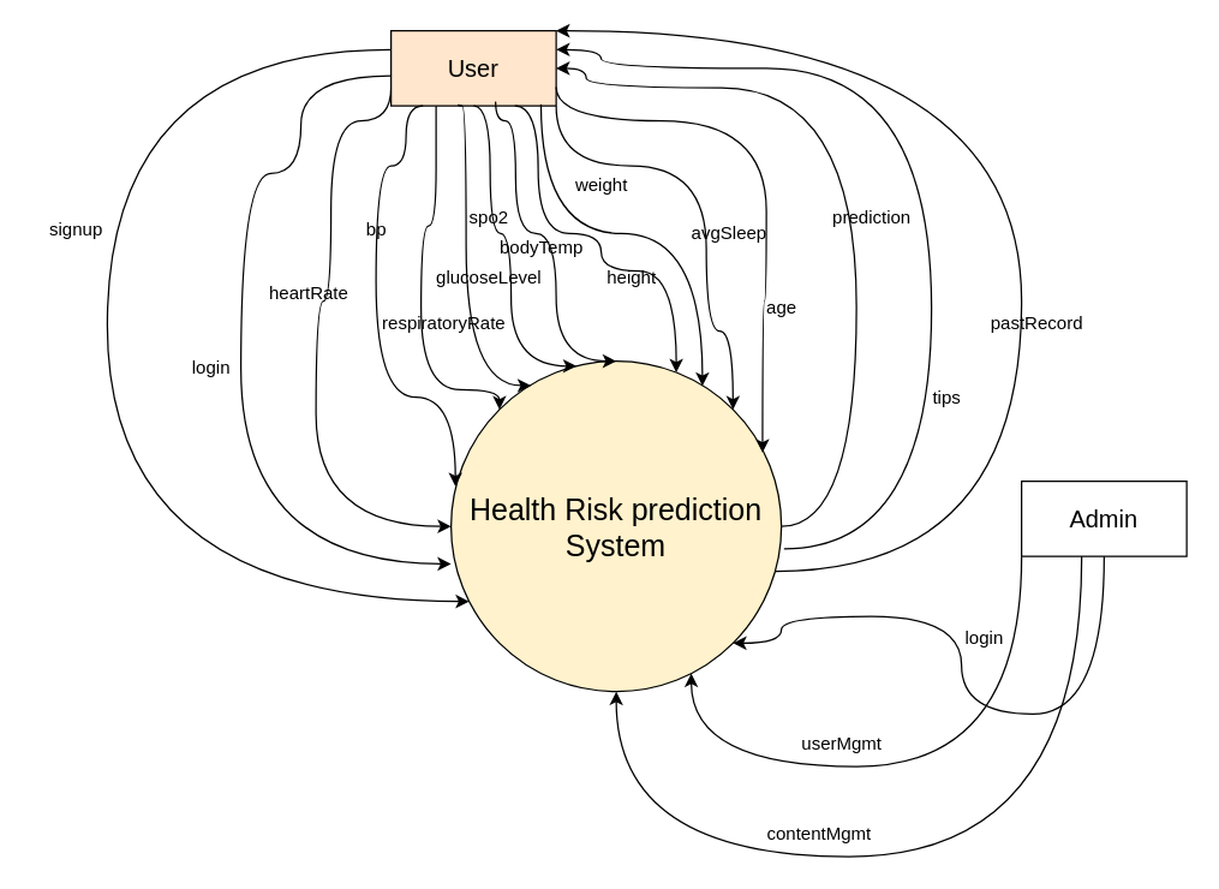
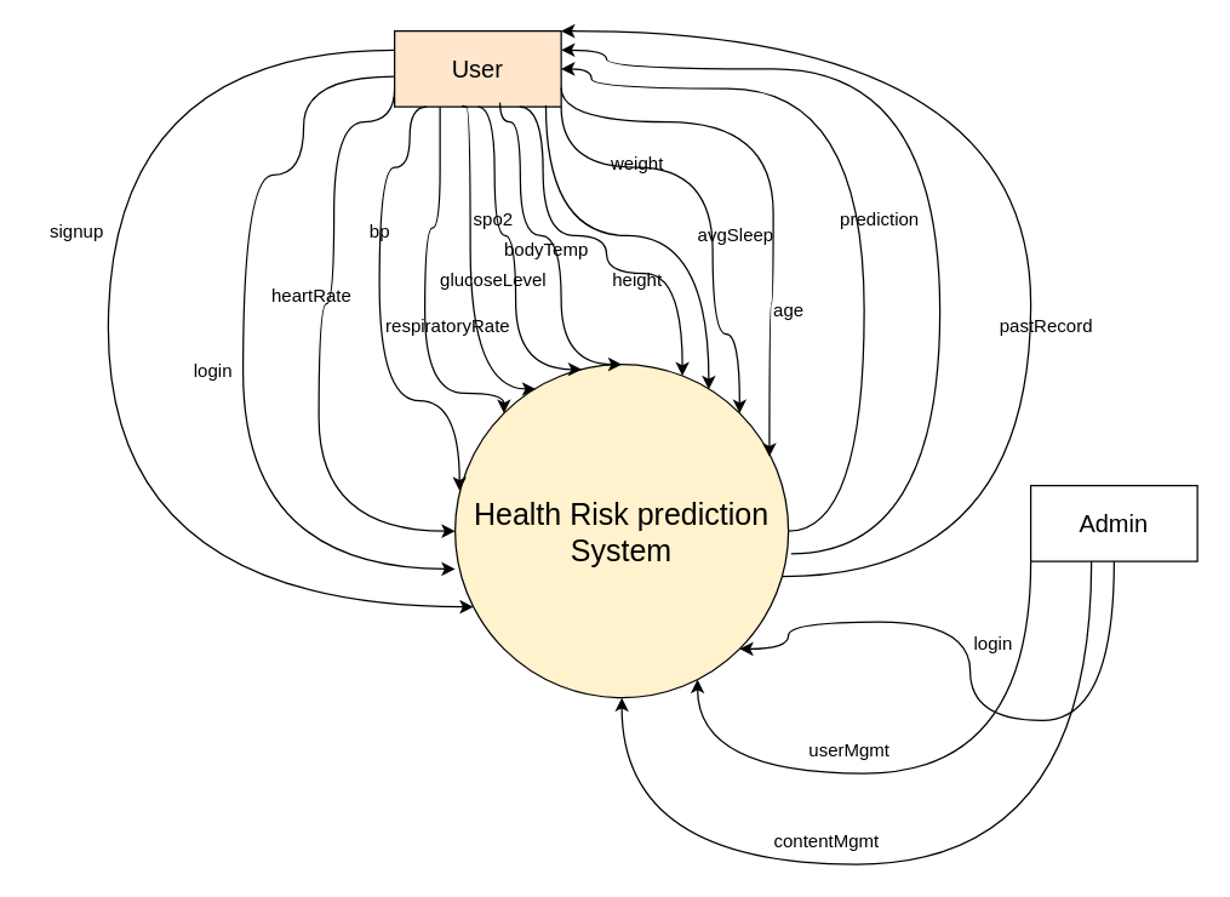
  <mxCell id="0" />
  <mxCell id="1" parent="0" />
  <mxCell id="2" style="edgeStyle=orthogonalEdgeStyle;rounded=0;orthogonalLoop=1;jettySize=auto;html=1;entryX=1;entryY=0.5;entryDx=0;entryDy=0;curved=1;" parent="1" source="5" target="8" edge="1"><mxGeometry relative="1" as="geometry"><Array as="points"><mxPoint x="570" y="350" /><mxPoint x="570" y="58" /><mxPoint x="390" y="58" /><mxPoint x="390" y="45" /></Array></mxGeometry></mxCell>
  <mxCell id="3" style="edgeStyle=orthogonalEdgeStyle;rounded=0;orthogonalLoop=1;jettySize=auto;html=1;entryX=1;entryY=0;entryDx=0;entryDy=0;curved=1;" parent="1" source="5" target="8" edge="1"><mxGeometry relative="1" as="geometry"><Array as="points"><mxPoint x="680" y="380" /><mxPoint x="680" y="20" /></Array></mxGeometry></mxCell>
  <mxCell id="4" style="edgeStyle=orthogonalEdgeStyle;rounded=0;orthogonalLoop=1;jettySize=auto;html=1;entryX=1;entryY=0.25;entryDx=0;entryDy=0;curved=1;exitX=1.008;exitY=0.568;exitDx=0;exitDy=0;exitPerimeter=0;" edge="1" parent="1" source="5" target="8"><mxGeometry relative="1" as="geometry"><Array as="points"><mxPoint x="620" y="365" /><mxPoint x="620" y="45" /><mxPoint x="400" y="45" /><mxPoint x="400" y="33" /></Array></mxGeometry></mxCell>
  <mxCell id="5" value="&lt;font style=&quot;font-size: 20px;&quot;&gt;Health Risk prediction System&lt;/font&gt;" style="ellipse;whiteSpace=wrap;html=1;aspect=fixed;fillColor=#fff2cc;" parent="1" vertex="1"><mxGeometry x="300" y="240" width="220" height="220" as="geometry" /></mxCell>
  <mxCell id="6" style="edgeStyle=orthogonalEdgeStyle;rounded=0;orthogonalLoop=1;jettySize=auto;html=1;entryX=0;entryY=0.5;entryDx=0;entryDy=0;curved=1;exitX=0;exitY=0.75;exitDx=0;exitDy=0;" parent="1" source="8" target="5" edge="1"><mxGeometry relative="1" as="geometry"><Array as="points"><mxPoint x="260" y="80" /><mxPoint x="220" y="80" /><mxPoint x="220" y="200" /><mxPoint x="210" y="200" /><mxPoint x="210" y="350" /></Array></mxGeometry></mxCell>
  <mxCell id="7" style="edgeStyle=orthogonalEdgeStyle;rounded=0;orthogonalLoop=1;jettySize=auto;html=1;curved=1;exitX=0;exitY=0.25;exitDx=0;exitDy=0;" parent="1" source="8" target="5" edge="1"><mxGeometry relative="1" as="geometry"><mxPoint x="70" y="350" as="targetPoint" /><Array as="points"><mxPoint x="71" y="33" /><mxPoint x="71" y="400" /></Array></mxGeometry></mxCell>
  <mxCell id="8" value="&lt;font style=&quot;font-size: 16px;&quot;&gt;User&lt;/font&gt;" style="rounded=0;whiteSpace=wrap;html=1;fillColor=#ffe6cc;" parent="1" vertex="1"><mxGeometry x="260" y="20" width="110" height="50" as="geometry" /></mxCell>
  <mxCell id="9" style="edgeStyle=orthogonalEdgeStyle;rounded=0;orthogonalLoop=1;jettySize=auto;html=1;entryX=1;entryY=1;entryDx=0;entryDy=0;curved=1;" parent="1" source="12" target="5" edge="1"><mxGeometry relative="1" as="geometry"><Array as="points"><mxPoint x="640" y="475" /><mxPoint x="640" y="410" /><mxPoint x="520" y="410" /><mxPoint x="520" y="428" /></Array></mxGeometry></mxCell>
  <mxCell id="10" style="edgeStyle=orthogonalEdgeStyle;rounded=0;orthogonalLoop=1;jettySize=auto;html=1;curved=1;exitX=0;exitY=1;exitDx=0;exitDy=0;" parent="1" source="12" target="5" edge="1"><mxGeometry relative="1" as="geometry"><Array as="points"><mxPoint x="680" y="510" /><mxPoint x="460" y="510" /></Array></mxGeometry></mxCell>
  <mxCell id="11" style="edgeStyle=orthogonalEdgeStyle;rounded=0;orthogonalLoop=1;jettySize=auto;html=1;entryX=0.5;entryY=1;entryDx=0;entryDy=0;curved=1;exitX=0.364;exitY=1;exitDx=0;exitDy=0;exitPerimeter=0;" edge="1" parent="1" source="12" target="5"><mxGeometry relative="1" as="geometry"><Array as="points"><mxPoint x="720" y="570" /><mxPoint x="410" y="570" /></Array></mxGeometry></mxCell>
  <mxCell id="12" value="&lt;font style=&quot;font-size: 16px;&quot;&gt;Admin&lt;/font&gt;" style="rounded=0;whiteSpace=wrap;html=1;" parent="1" vertex="1"><mxGeometry x="680" y="320" width="110" height="50" as="geometry" /></mxCell>
  <mxCell id="13" style="edgeStyle=orthogonalEdgeStyle;rounded=0;orthogonalLoop=1;jettySize=auto;html=1;curved=1;exitX=0;exitY=0.5;exitDx=0;exitDy=0;entryX=0;entryY=0.591;entryDx=0;entryDy=0;entryPerimeter=0;" parent="1" edge="1"><mxGeometry relative="1" as="geometry"><mxPoint x="260" y="49.98" as="sourcePoint" /><mxPoint x="300" y="375" as="targetPoint" /><Array as="points"><mxPoint x="200" y="50" /><mxPoint x="200" y="115" /><mxPoint x="160" y="115" /><mxPoint x="160" y="375" /></Array></mxGeometry></mxCell>
  <mxCell id="14" style="edgeStyle=orthogonalEdgeStyle;rounded=0;orthogonalLoop=1;jettySize=auto;html=1;entryX=0.013;entryY=0.379;entryDx=0;entryDy=0;curved=1;exitX=0.193;exitY=0.98;exitDx=0;exitDy=0;exitPerimeter=0;entryPerimeter=0;" parent="1" target="5" edge="1"><mxGeometry relative="1" as="geometry"><mxPoint x="281.23" y="70" as="sourcePoint" /><mxPoint x="343.56" y="263.66" as="targetPoint" /><Array as="points"><mxPoint x="270" y="70" /><mxPoint x="270" y="110" /><mxPoint x="250" y="110" /><mxPoint x="250" y="264" /><mxPoint x="303" y="264" /></Array></mxGeometry></mxCell>
  <mxCell id="15" style="edgeStyle=orthogonalEdgeStyle;rounded=0;orthogonalLoop=1;jettySize=auto;html=1;entryX=0;entryY=0;entryDx=0;entryDy=0;curved=1;" parent="1" target="5" edge="1"><mxGeometry relative="1" as="geometry"><mxPoint x="290" y="70" as="sourcePoint" /><mxPoint x="362" y="302" as="targetPoint" /><Array as="points"><mxPoint x="290" y="73" /><mxPoint x="290" y="150" /><mxPoint x="280" y="150" /><mxPoint x="280" y="259" /><mxPoint x="332" y="259" /></Array></mxGeometry></mxCell>
  <mxCell id="16" style="edgeStyle=orthogonalEdgeStyle;rounded=0;orthogonalLoop=1;jettySize=auto;html=1;entryX=0.242;entryY=0.074;entryDx=0;entryDy=0;curved=1;entryPerimeter=0;exitX=0.407;exitY=0.98;exitDx=0;exitDy=0;exitPerimeter=0;" parent="1" target="5" edge="1" source="8"><mxGeometry relative="1" as="geometry"><mxPoint x="320" y="70" as="sourcePoint" /><mxPoint x="339.75" y="250.78" as="targetPoint" /><Array as="points"><mxPoint x="305" y="70" /><mxPoint x="310" y="70" /><mxPoint x="310" y="256" /></Array></mxGeometry></mxCell>
  <mxCell id="17" style="edgeStyle=orthogonalEdgeStyle;rounded=0;orthogonalLoop=1;jettySize=auto;html=1;entryX=0.5;entryY=0;entryDx=0;entryDy=0;curved=1;exitX=0.633;exitY=0.944;exitDx=0;exitDy=0;exitPerimeter=0;" parent="1" source="8" target="5" edge="1"><mxGeometry relative="1" as="geometry"><mxPoint x="365" y="120" as="sourcePoint" /><mxPoint x="382" y="322" as="targetPoint" /><Array as="points"><mxPoint x="330" y="80" /><mxPoint x="343" y="80" /><mxPoint x="343" y="155" /><mxPoint x="370" y="155" /><mxPoint x="370" y="240" /></Array></mxGeometry></mxCell>
  <mxCell id="18" style="edgeStyle=orthogonalEdgeStyle;rounded=0;orthogonalLoop=1;jettySize=auto;html=1;entryX=0.38;entryY=0.015;entryDx=0;entryDy=0;curved=1;entryPerimeter=0;exitX=0.5;exitY=1;exitDx=0;exitDy=0;" parent="1" source="8" target="5" edge="1"><mxGeometry relative="1" as="geometry"><mxPoint x="375" y="130" as="sourcePoint" /><mxPoint x="392" y="332" as="targetPoint" /><Array as="points"><mxPoint x="326" y="70" /><mxPoint x="326" y="155" /><mxPoint x="340" y="155" /><mxPoint x="340" y="243" /></Array></mxGeometry></mxCell>
  <mxCell id="19" style="edgeStyle=orthogonalEdgeStyle;rounded=0;orthogonalLoop=1;jettySize=auto;html=1;curved=1;exitX=0.75;exitY=1;exitDx=0;exitDy=0;" parent="1" source="8" target="5" edge="1"><mxGeometry relative="1" as="geometry"><mxPoint x="385" y="140" as="sourcePoint" /><mxPoint x="450" y="220" as="targetPoint" /><Array as="points"><mxPoint x="358" y="70" /><mxPoint x="358" y="155" /><mxPoint x="400" y="155" /><mxPoint x="400" y="180" /><mxPoint x="450" y="180" /></Array></mxGeometry></mxCell>
  <mxCell id="20" style="edgeStyle=orthogonalEdgeStyle;rounded=0;orthogonalLoop=1;jettySize=auto;html=1;entryX=0.761;entryY=0.075;entryDx=0;entryDy=0;curved=1;entryPerimeter=0;exitX=0.908;exitY=0.98;exitDx=0;exitDy=0;exitPerimeter=0;" parent="1" source="8" target="5" edge="1"><mxGeometry relative="1" as="geometry"><mxPoint x="410" y="90" as="sourcePoint" /><mxPoint x="412" y="352" as="targetPoint" /></mxGeometry></mxCell>
  <mxCell id="21" value="bp" style="text;html=1;align=center;verticalAlign=middle;resizable=0;points=[];autosize=1;strokeColor=none;fillColor=none;" parent="1" vertex="1"><mxGeometry x="230" y="138" width="40" height="30" as="geometry" /></mxCell>
  <mxCell id="22" value="heartRate" style="text;html=1;align=center;verticalAlign=middle;resizable=0;points=[];autosize=1;strokeColor=none;fillColor=none;" parent="1" vertex="1"><mxGeometry x="165" y="180" width="80" height="30" as="geometry" /></mxCell>
  <mxCell id="23" value="glucoseLevel" style="text;html=1;align=center;verticalAlign=middle;resizable=0;points=[];autosize=1;strokeColor=none;fillColor=none;" parent="1" vertex="1"><mxGeometry x="280" y="170" width="90" height="30" as="geometry" /></mxCell>
  <mxCell id="24" value="respiratoryRate" style="text;html=1;align=center;verticalAlign=middle;resizable=0;points=[];autosize=1;strokeColor=none;fillColor=none;" parent="1" vertex="1"><mxGeometry x="240" y="200" width="110" height="30" as="geometry" /></mxCell>
  <mxCell id="25" value="height" style="text;html=1;align=center;verticalAlign=middle;resizable=0;points=[];autosize=1;strokeColor=none;fillColor=none;" parent="1" vertex="1"><mxGeometry x="390" y="170" width="60" height="30" as="geometry" /></mxCell>
  <mxCell id="26" value="spo2" style="text;html=1;align=center;verticalAlign=middle;resizable=0;points=[];autosize=1;strokeColor=none;fillColor=none;" parent="1" vertex="1"><mxGeometry x="300" y="130" width="50" height="30" as="geometry" /></mxCell>
  <mxCell id="27" value="bodyTemp" style="text;html=1;align=center;verticalAlign=middle;resizable=0;points=[];autosize=1;strokeColor=none;fillColor=none;" parent="1" vertex="1"><mxGeometry x="320" y="150" width="80" height="30" as="geometry" /></mxCell>
  <mxCell id="28" value="avgSleep" style="text;html=1;align=center;verticalAlign=middle;resizable=0;points=[];autosize=1;strokeColor=none;fillColor=none;" parent="1" vertex="1"><mxGeometry x="450" y="140" width="70" height="30" as="geometry" /></mxCell>
- <mxCell id="29" value="weight" style="text;html=1;align=center;verticalAlign=middle;resizable=0;points=[];autosize=1;strokeColor=none;fillColor=none;" parent="1" vertex="1"><mxGeometry x="370" y="108" width="60" height="30" as="geometry" /></mxCell>
+ <mxCell id="29" value="weight" style="text;html=1;align=center;verticalAlign=middle;resizable=0;points=[];autosize=1;strokeColor=none;fillColor=none;" parent="1" vertex="1"><mxGeometry x="390" y="93" width="60" height="30" as="geometry" /></mxCell>
  <mxCell id="30" value="login" style="text;html=1;align=center;verticalAlign=middle;resizable=0;points=[];autosize=1;strokeColor=none;fillColor=none;" parent="1" vertex="1"><mxGeometry x="115" y="230" width="50" height="30" as="geometry" /></mxCell>
  <mxCell id="31" value="prediction" style="text;html=1;align=center;verticalAlign=middle;resizable=0;points=[];autosize=1;strokeColor=none;fillColor=none;" parent="1" vertex="1"><mxGeometry x="540" y="130" width="80" height="30" as="geometry" /></mxCell>
  <mxCell id="32" style="edgeStyle=orthogonalEdgeStyle;rounded=0;orthogonalLoop=1;jettySize=auto;html=1;entryX=1;entryY=0;entryDx=0;entryDy=0;curved=1;exitX=1;exitY=1;exitDx=0;exitDy=0;" parent="1" source="8" target="5" edge="1"><mxGeometry relative="1" as="geometry"><Array as="points"><mxPoint x="370" y="110" /><mxPoint x="470" y="110" /><mxPoint x="470" y="220" /><mxPoint x="488" y="220" /></Array></mxGeometry></mxCell>
  <mxCell id="33" value="pastRecord" style="text;html=1;align=center;verticalAlign=middle;resizable=0;points=[];autosize=1;strokeColor=none;fillColor=none;" parent="1" vertex="1"><mxGeometry x="650" y="200" width="80" height="30" as="geometry" /></mxCell>
  <mxCell id="34" value="login" style="text;html=1;align=center;verticalAlign=middle;resizable=0;points=[];autosize=1;strokeColor=none;fillColor=none;" parent="1" vertex="1"><mxGeometry x="630" y="410" width="50" height="30" as="geometry" /></mxCell>
  <mxCell id="35" value="userMgmt" style="text;html=1;align=center;verticalAlign=middle;resizable=0;points=[];autosize=1;strokeColor=none;fillColor=none;" parent="1" vertex="1"><mxGeometry x="520" y="480" width="80" height="30" as="geometry" /></mxCell>
  <mxCell id="36" value="signup" style="text;html=1;align=center;verticalAlign=middle;resizable=0;points=[];autosize=1;strokeColor=none;fillColor=none;" parent="1" vertex="1"><mxGeometry x="20" y="138" width="60" height="30" as="geometry" /></mxCell>
- <mxCell id="37" value="tips" style="text;html=1;align=center;verticalAlign=middle;resizable=0;points=[];autosize=1;strokeColor=none;fillColor=none;" vertex="1" parent="1"><mxGeometry x="610" y="250" width="40" height="30" as="geometry" /></mxCell>
  <mxCell id="38" value="contentMgmt" style="text;html=1;align=center;verticalAlign=middle;resizable=0;points=[];autosize=1;strokeColor=none;fillColor=none;" vertex="1" parent="1"><mxGeometry x="500" y="540" width="90" height="30" as="geometry" /></mxCell>
  <mxCell id="39" style="edgeStyle=orthogonalEdgeStyle;rounded=0;orthogonalLoop=1;jettySize=auto;html=1;entryX=0.943;entryY=0.277;entryDx=0;entryDy=0;entryPerimeter=0;curved=1;exitX=1;exitY=0.75;exitDx=0;exitDy=0;" edge="1" parent="1" source="8" target="5"><mxGeometry relative="1" as="geometry"><Array as="points"><mxPoint x="370" y="80" /><mxPoint x="510" y="80" /><mxPoint x="510" y="200" /><mxPoint x="508" y="200" /></Array></mxGeometry></mxCell>
  <mxCell id="40" value="age" style="text;html=1;align=center;verticalAlign=middle;resizable=0;points=[];autosize=1;strokeColor=none;fillColor=none;" vertex="1" parent="1"><mxGeometry x="500" y="190" width="40" height="30" as="geometry" /></mxCell>
